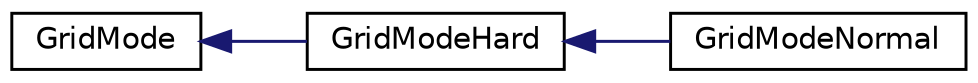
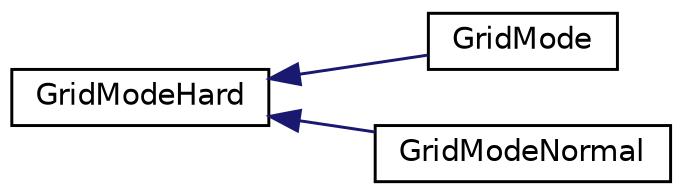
  digraph {
    rankdir=LR
    node [color=black fillcolor=white fontname=Helvetica fontsize=10 shape=record style=filled]
    edge [color=midnightblue dir=back fontname=Helvetica fontsize=10 labelfontname=Helvetica labelfontsize=10 style=solid]
    n1 [height=0.2 label=GridMode width=0.4]
    n2 [height=0.2 label=GridModeHard width=0.4]
    n3 [height=0.2 label=GridModeNormal width=0.4]
-   n1 -> n2
+   n2 -> n1
    n2 -> n3
  }
